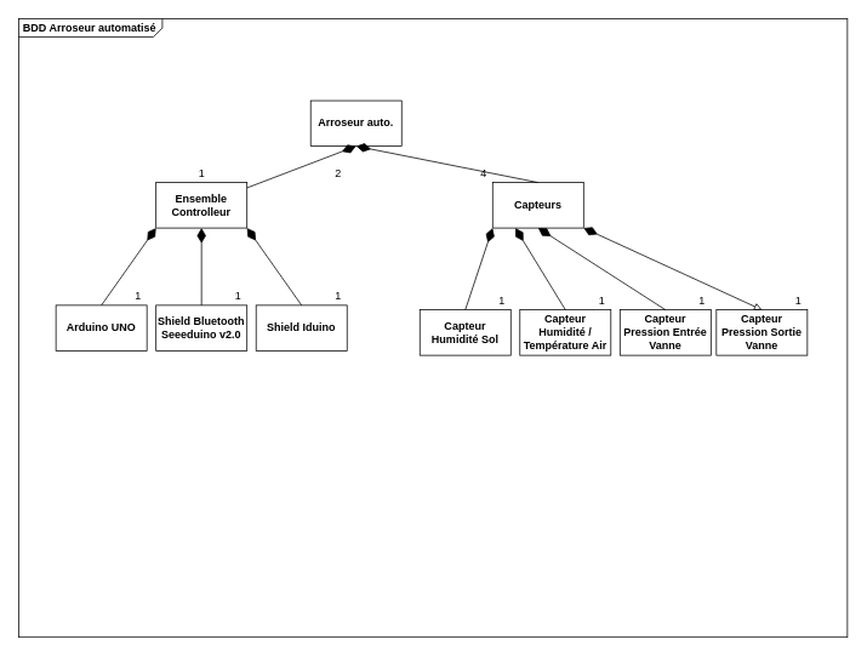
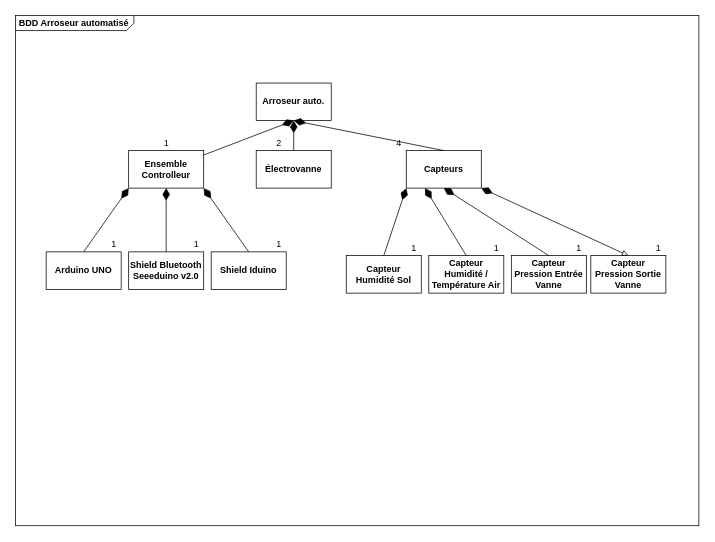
  <mxCell id="0" />
  <mxCell id="1" parent="0" />
  <mxCell id="2" value="&lt;p style=&quot;margin: 0px ; margin-top: 4px ; margin-left: 5px ; text-align: left&quot;&gt;&lt;b&gt;BDD Arroseur automatisé&lt;br&gt;&lt;/b&gt;&lt;/p&gt;" style="html=1;shape=mxgraph.sysml.package;overflow=fill;labelX=158;align=left;spacingLeft=5;verticalAlign=top;spacingTop=-3;" parent="1" vertex="1"><mxGeometry x="20" y="20" width="911" height="680" as="geometry" /></mxCell>
  <mxCell id="3" value="Arroseur auto." style="strokeColor=inherit;fillColor=inherit;gradientColor=inherit;shape=rect;fontStyle=1;html=1;whiteSpace=wrap;align=center;" parent="1" vertex="1"><mxGeometry x="341" y="110" width="100" height="50" as="geometry" /></mxCell>
  <mxCell id="4" value="" style="strokeColor=inherit;fillColor=inherit;gradientColor=inherit;align=right;html=1;verticalAlign=bottom;endArrow=none;startArrow=diamondThin;startSize=14;startFill=1;edgeStyle=none;endFill=0;labelBackgroundColor=none;exitX=0.5;exitY=1;exitDx=0;exitDy=0;jumpStyle=none;sketch=0;" parent="1" source="3" target="6" edge="1"><mxGeometry x="1" relative="1" as="geometry" /></mxCell>
  <mxCell id="5" value="0..*" style="resizable=0;html=1;align=right;verticalAlign=top;labelBackgroundColor=none;fontSize=10" parent="4" connectable="0" vertex="1"><mxGeometry x="1" relative="1" as="geometry" /></mxCell>
  <mxCell id="6" value="Ensemble Controlleur" style="strokeColor=inherit;fillColor=inherit;gradientColor=inherit;shape=rect;fontStyle=1;html=1;whiteSpace=wrap;align=center;" parent="1" vertex="1"><mxGeometry x="171" y="200" width="100" height="50" as="geometry" /></mxCell>
  <mxCell id="7" value="&lt;div&gt;1&lt;/div&gt;" style="text;html=1;align=center;verticalAlign=middle;resizable=0;points=[];autosize=1;" parent="1" vertex="1"><mxGeometry x="211" y="180" width="20" height="20" as="geometry" /></mxCell>
+ <mxCell id="8" value="Électrovanne" style="strokeColor=inherit;fillColor=inherit;gradientColor=inherit;shape=rect;fontStyle=1;html=1;whiteSpace=wrap;align=center;" parent="1" vertex="1"><mxGeometry x="341" y="200" width="100" height="50" as="geometry" /></mxCell>
+ <mxCell id="9" value="" style="strokeColor=inherit;fillColor=inherit;gradientColor=inherit;align=right;html=1;verticalAlign=bottom;endArrow=none;startArrow=diamondThin;startSize=14;startFill=1;edgeStyle=none;endFill=0;labelBackgroundColor=none;exitX=0.5;exitY=1;exitDx=0;exitDy=0;jumpStyle=none;sketch=0;entryX=0.5;entryY=0;entryDx=0;entryDy=0;" parent="1" source="3" target="8" edge="1"><mxGeometry x="1" relative="1" as="geometry"><mxPoint x="401" y="170" as="sourcePoint" /><mxPoint x="241" y="219.524" as="targetPoint" /></mxGeometry></mxCell>
  <mxCell id="10" value="&lt;div&gt;2&lt;/div&gt;" style="text;html=1;align=center;verticalAlign=middle;resizable=0;points=[];autosize=1;" parent="1" vertex="1"><mxGeometry x="361" y="180" width="20" height="20" as="geometry" /></mxCell>
  <mxCell id="11" value="Capteurs" style="strokeColor=inherit;fillColor=inherit;gradientColor=inherit;shape=rect;fontStyle=1;html=1;whiteSpace=wrap;align=center;" parent="1" vertex="1"><mxGeometry x="541" y="200" width="100" height="50" as="geometry" /></mxCell>
  <mxCell id="12" value="" style="strokeColor=inherit;fillColor=inherit;gradientColor=inherit;align=right;html=1;verticalAlign=bottom;endArrow=none;startArrow=diamondThin;startSize=14;startFill=1;edgeStyle=none;endFill=0;labelBackgroundColor=none;exitX=0.5;exitY=1;exitDx=0;exitDy=0;jumpStyle=none;sketch=0;entryX=0.5;entryY=0;entryDx=0;entryDy=0;" parent="1" source="3" target="11" edge="1"><mxGeometry x="1" relative="1" as="geometry"><mxPoint x="641" y="120" as="sourcePoint" /><mxPoint x="481" y="169.524" as="targetPoint" /></mxGeometry></mxCell>
  <mxCell id="13" value="" style="resizable=0;html=1;align=right;verticalAlign=top;labelBackgroundColor=none;fontSize=10" parent="12" connectable="0" vertex="1"><mxGeometry x="1" relative="1" as="geometry" /></mxCell>
  <mxCell id="14" value="4" style="text;html=1;align=center;verticalAlign=middle;resizable=0;points=[];autosize=1;" parent="1" vertex="1"><mxGeometry x="521" y="180" width="20" height="20" as="geometry" /></mxCell>
  <mxCell id="15" value="Capteur Humidité Sol" style="strokeColor=inherit;fillColor=inherit;gradientColor=inherit;shape=rect;fontStyle=1;html=1;whiteSpace=wrap;align=center;" parent="1" vertex="1"><mxGeometry x="461" y="340" width="100" height="50" as="geometry" /></mxCell>
  <mxCell id="16" value="&lt;div&gt;Capteur Humidité /&lt;/div&gt;&lt;div&gt;Température Air&lt;br&gt;&lt;/div&gt;" style="strokeColor=inherit;fillColor=inherit;gradientColor=inherit;shape=rect;fontStyle=1;html=1;whiteSpace=wrap;align=center;" parent="1" vertex="1"><mxGeometry x="571" y="340" width="100" height="50" as="geometry" /></mxCell>
  <mxCell id="17" value="Capteur Pression Entrée Vanne" style="strokeColor=inherit;fillColor=inherit;gradientColor=inherit;shape=rect;fontStyle=1;html=1;whiteSpace=wrap;align=center;" parent="1" vertex="1"><mxGeometry x="681" y="340" width="100" height="50" as="geometry" /></mxCell>
  <mxCell id="18" value="Capteur Pression Sortie Vanne" style="strokeColor=inherit;fillColor=inherit;gradientColor=inherit;shape=rect;fontStyle=1;html=1;whiteSpace=wrap;align=center;" parent="1" vertex="1"><mxGeometry x="787" y="340" width="100" height="50" as="geometry" /></mxCell>
  <mxCell id="19" value="" style="strokeColor=inherit;fillColor=inherit;gradientColor=inherit;align=right;html=1;verticalAlign=bottom;endArrow=none;startArrow=diamondThin;startSize=14;startFill=1;edgeStyle=none;endFill=0;labelBackgroundColor=none;exitX=0;exitY=1;exitDx=0;exitDy=0;jumpStyle=none;sketch=0;entryX=0.5;entryY=0;entryDx=0;entryDy=0;" parent="1" source="11" target="15" edge="1"><mxGeometry x="1" relative="1" as="geometry"><mxPoint x="501" y="260" as="sourcePoint" /><mxPoint x="611" y="300" as="targetPoint" /></mxGeometry></mxCell>
  <mxCell id="20" value="" style="resizable=0;html=1;align=right;verticalAlign=top;labelBackgroundColor=none;fontSize=10" parent="19" connectable="0" vertex="1"><mxGeometry x="1" relative="1" as="geometry" /></mxCell>
  <mxCell id="21" value="" style="strokeColor=inherit;fillColor=inherit;gradientColor=inherit;align=right;html=1;verticalAlign=bottom;endArrow=none;startArrow=diamondThin;startSize=14;startFill=1;edgeStyle=none;endFill=0;labelBackgroundColor=none;exitX=0.25;exitY=1;exitDx=0;exitDy=0;jumpStyle=none;sketch=0;entryX=0.5;entryY=0;entryDx=0;entryDy=0;" parent="1" source="11" target="16" edge="1"><mxGeometry x="1" relative="1" as="geometry"><mxPoint x="571" y="250" as="sourcePoint" /><mxPoint x="581" y="340" as="targetPoint" /></mxGeometry></mxCell>
  <mxCell id="22" value="" style="resizable=0;html=1;align=right;verticalAlign=top;labelBackgroundColor=none;fontSize=10" parent="21" connectable="0" vertex="1"><mxGeometry x="1" relative="1" as="geometry" /></mxCell>
  <mxCell id="23" value="" style="strokeColor=inherit;fillColor=inherit;gradientColor=inherit;align=right;html=1;verticalAlign=bottom;endArrow=none;startArrow=diamondThin;startSize=14;startFill=1;edgeStyle=none;endFill=0;labelBackgroundColor=none;exitX=0.5;exitY=1;exitDx=0;exitDy=0;jumpStyle=none;sketch=0;entryX=0.5;entryY=0;entryDx=0;entryDy=0;" parent="1" source="11" target="17" edge="1"><mxGeometry x="1" relative="1" as="geometry"><mxPoint x="591" y="220" as="sourcePoint" /><mxPoint x="671" y="310" as="targetPoint" /></mxGeometry></mxCell>
  <mxCell id="24" value="" style="resizable=0;html=1;align=right;verticalAlign=top;labelBackgroundColor=none;fontSize=10" parent="23" connectable="0" vertex="1"><mxGeometry x="1" relative="1" as="geometry" /></mxCell>
  <mxCell id="25" value="" style="strokeColor=inherit;fillColor=inherit;gradientColor=inherit;align=right;html=1;verticalAlign=bottom;endArrow=block;startArrow=diamondThin;startSize=14;startFill=1;edgeStyle=none;endFill=0;labelBackgroundColor=none;exitX=1;exitY=1;exitDx=0;exitDy=0;jumpStyle=none;sketch=0;entryX=0.5;entryY=0;entryDx=0;entryDy=0;" parent="1" source="11" target="18" edge="1"><mxGeometry x="1" relative="1" as="geometry"><mxPoint x="511" y="260" as="sourcePoint" /><mxPoint x="741" y="350" as="targetPoint" /></mxGeometry></mxCell>
  <mxCell id="26" value="" style="resizable=0;html=1;align=right;verticalAlign=top;labelBackgroundColor=none;fontSize=10" parent="25" connectable="0" vertex="1"><mxGeometry x="1" relative="1" as="geometry" /></mxCell>
  <mxCell id="27" value="&lt;div&gt;1&lt;/div&gt;" style="text;html=1;align=center;verticalAlign=middle;resizable=0;points=[];autosize=1;" parent="1" vertex="1"><mxGeometry x="541" y="320" width="20" height="20" as="geometry" /></mxCell>
  <mxCell id="28" value="&lt;div&gt;1&lt;/div&gt;" style="text;html=1;align=center;verticalAlign=middle;resizable=0;points=[];autosize=1;" parent="1" vertex="1"><mxGeometry x="651" y="320" width="20" height="20" as="geometry" /></mxCell>
  <mxCell id="29" value="&lt;div&gt;1&lt;/div&gt;" style="text;html=1;align=center;verticalAlign=middle;resizable=0;points=[];autosize=1;" parent="1" vertex="1"><mxGeometry x="761" y="320" width="20" height="20" as="geometry" /></mxCell>
  <mxCell id="30" value="&lt;div&gt;1&lt;/div&gt;" style="text;html=1;align=center;verticalAlign=middle;resizable=0;points=[];autosize=1;" parent="1" vertex="1"><mxGeometry x="867" y="320" width="20" height="20" as="geometry" /></mxCell>
  <mxCell id="31" value="Arduino UNO" style="strokeColor=inherit;fillColor=inherit;gradientColor=inherit;shape=rect;fontStyle=1;html=1;whiteSpace=wrap;align=center;" parent="1" vertex="1"><mxGeometry x="61" y="335" width="100" height="50" as="geometry" /></mxCell>
  <mxCell id="32" value="" style="strokeColor=inherit;fillColor=inherit;gradientColor=inherit;align=right;html=1;verticalAlign=bottom;endArrow=none;startArrow=diamondThin;startSize=14;startFill=1;edgeStyle=none;endFill=0;labelBackgroundColor=none;exitX=0;exitY=1;exitDx=0;exitDy=0;jumpStyle=none;sketch=0;entryX=0.5;entryY=0;entryDx=0;entryDy=0;" parent="1" source="6" target="31" edge="1"><mxGeometry x="1" relative="1" as="geometry"><mxPoint x="361" y="320" as="sourcePoint" /><mxPoint x="201" y="369.524" as="targetPoint" /></mxGeometry></mxCell>
  <mxCell id="33" value="Shield Bluetooth Seeeduino v2.0" style="strokeColor=inherit;fillColor=inherit;gradientColor=inherit;shape=rect;fontStyle=1;html=1;whiteSpace=wrap;align=center;" parent="1" vertex="1"><mxGeometry x="171" y="335" width="100" height="50" as="geometry" /></mxCell>
  <mxCell id="34" value="" style="strokeColor=inherit;fillColor=inherit;gradientColor=inherit;align=right;html=1;verticalAlign=bottom;endArrow=none;startArrow=diamondThin;startSize=14;startFill=1;edgeStyle=none;endFill=0;labelBackgroundColor=none;exitX=0.5;exitY=1;exitDx=0;exitDy=0;jumpStyle=none;sketch=0;entryX=0.5;entryY=0;entryDx=0;entryDy=0;" parent="1" source="6" target="33" edge="1"><mxGeometry x="1" relative="1" as="geometry"><mxPoint x="291" y="250" as="sourcePoint" /><mxPoint x="311" y="369.524" as="targetPoint" /></mxGeometry></mxCell>
  <mxCell id="35" value="&lt;div&gt;1&lt;/div&gt;" style="text;html=1;align=center;verticalAlign=middle;resizable=0;points=[];autosize=1;" parent="1" vertex="1"><mxGeometry x="141" y="315" width="20" height="20" as="geometry" /></mxCell>
  <mxCell id="36" value="&lt;div&gt;1&lt;/div&gt;" style="text;html=1;align=center;verticalAlign=middle;resizable=0;points=[];autosize=1;" parent="1" vertex="1"><mxGeometry x="251" y="315" width="20" height="20" as="geometry" /></mxCell>
  <mxCell id="37" value="Shield Iduino" style="strokeColor=inherit;fillColor=inherit;gradientColor=inherit;shape=rect;fontStyle=1;html=1;whiteSpace=wrap;align=center;" parent="1" vertex="1"><mxGeometry x="281" y="335" width="100" height="50" as="geometry" /></mxCell>
  <mxCell id="38" value="" style="strokeColor=inherit;fillColor=inherit;gradientColor=inherit;align=right;html=1;verticalAlign=bottom;endArrow=none;startArrow=diamondThin;startSize=14;startFill=1;edgeStyle=none;endFill=0;labelBackgroundColor=none;exitX=1;exitY=1;exitDx=0;exitDy=0;jumpStyle=none;sketch=0;entryX=0.5;entryY=0;entryDx=0;entryDy=0;" parent="1" source="6" target="37" edge="1"><mxGeometry x="1" relative="1" as="geometry"><mxPoint x="316" y="250" as="sourcePoint" /><mxPoint x="421" y="369.524" as="targetPoint" /></mxGeometry></mxCell>
  <mxCell id="39" value="&lt;div&gt;1&lt;/div&gt;" style="text;html=1;align=center;verticalAlign=middle;resizable=0;points=[];autosize=1;" parent="1" vertex="1"><mxGeometry x="361" y="315" width="20" height="20" as="geometry" /></mxCell>
